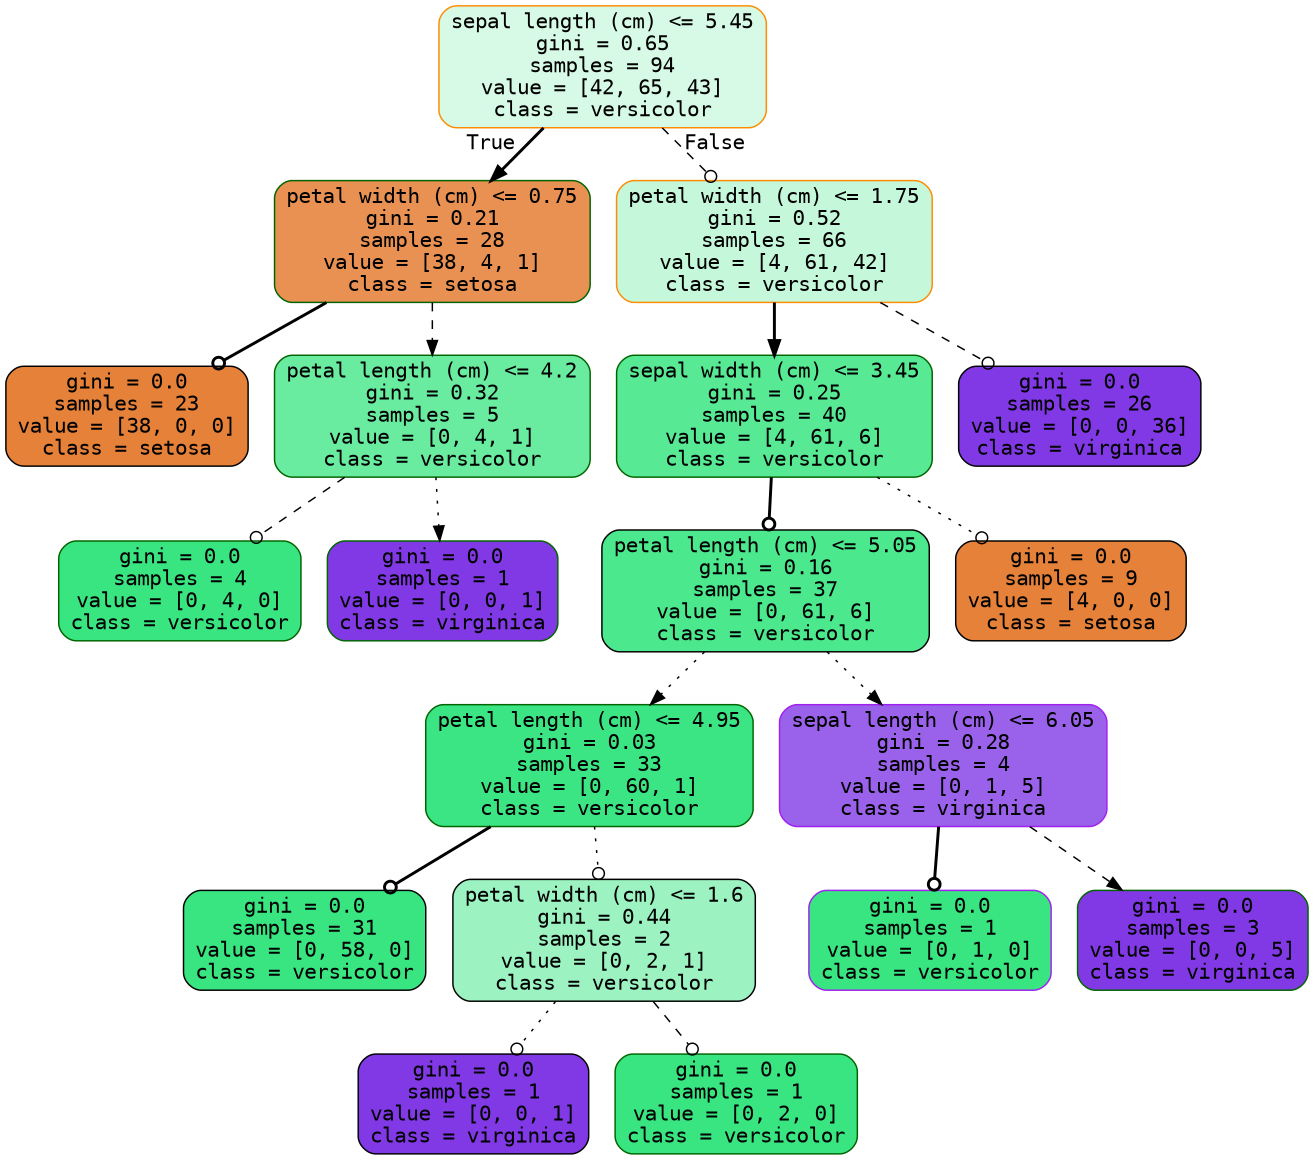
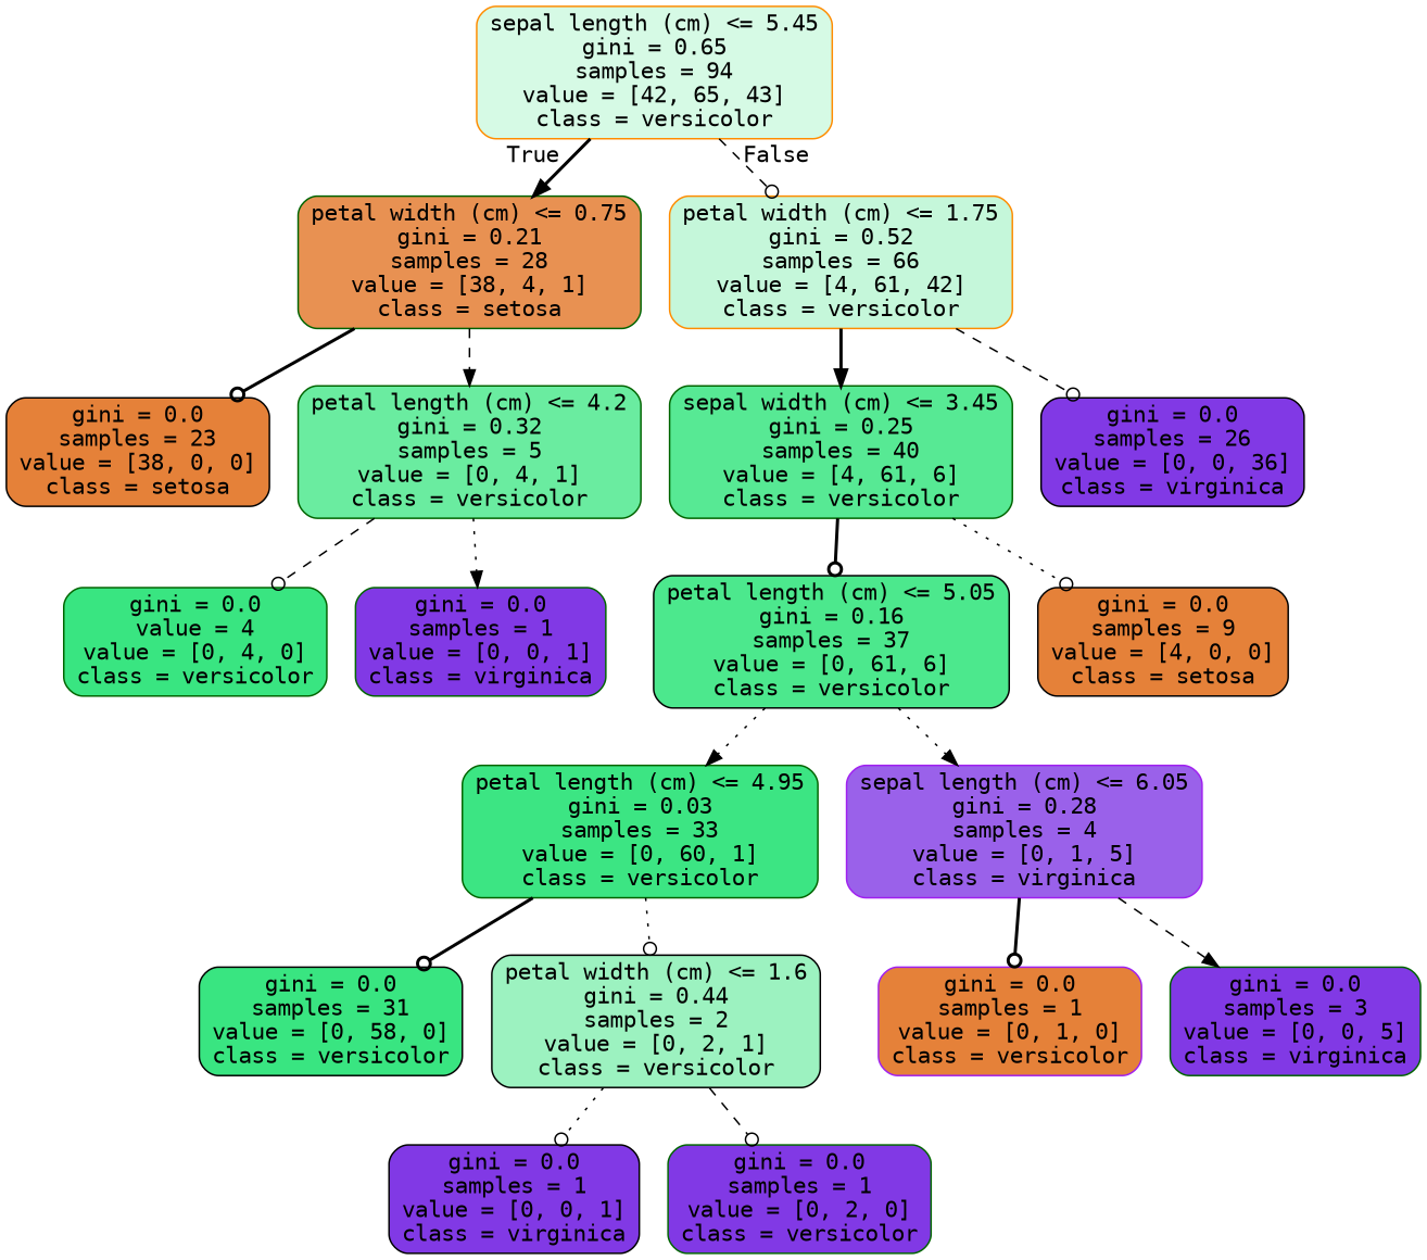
  digraph {
    fontname="DejaVu Sans Mono"
    node [color=darkgreen fillcolor="#8139e5" fontname="DejaVu Sans Mono" shape=box style="filled, rounded"]
    edge [arrowhead=odot fontname="DejaVu Sans Mono" style=bold]
    n1 [color=darkorange fillcolor="#d6fae5" label="sepal length (cm) <= 5.45\ngini = 0.65\nsamples = 94\nvalue = [42, 65, 43]\nclass = versicolor"]
    n2 [fillcolor="#e89152" label="petal width (cm) <= 0.75\ngini = 0.21\nsamples = 28\nvalue = [38, 4, 1]\nclass = setosa"]
    n3 [color=darkorange fillcolor="#c5f7da" label="petal width (cm) <= 1.75\ngini = 0.52\nsamples = 66\nvalue = [4, 61, 42]\nclass = versicolor"]
    n4 [color=black fillcolor="#e58139" label="gini = 0.0\nsamples = 23\nvalue = [38, 0, 0]\nclass = setosa"]
    n5 [fillcolor="#6aeca0" label="petal length (cm) <= 4.2\ngini = 0.32\nsamples = 5\nvalue = [0, 4, 1]\nclass = versicolor"]
    n6 [fillcolor="#57e994" label="sepal width (cm) <= 3.45\ngini = 0.25\nsamples = 40\nvalue = [4, 61, 6]\nclass = versicolor"]
    n7 [color=black label="gini = 0.0\nsamples = 26\nvalue = [0, 0, 36]\nclass = virginica"]
-   n8 [fillcolor="#39e581" label="gini = 0.0\nsamples = 4\nvalue = [0, 4, 0]\nclass = versicolor"]
+   n8 [fillcolor="#39e581" label="gini = 0.0\nvalue = 4\nvalue = [0, 4, 0]\nclass = versicolor"]
    n9 [label="gini = 0.0\nsamples = 1\nvalue = [0, 0, 1]\nclass = virginica"]
    n10 [color=black fillcolor="#4ce88d" label="petal length (cm) <= 5.05\ngini = 0.16\nsamples = 37\nvalue = [0, 61, 6]\nclass = versicolor"]
    n11 [color=black fillcolor="#e58139" label="gini = 0.0\nsamples = 9\nvalue = [4, 0, 0]\nclass = setosa"]
    n12 [fillcolor="#3ce583" label="petal length (cm) <= 4.95\ngini = 0.03\nsamples = 33\nvalue = [0, 60, 1]\nclass = versicolor"]
    n13 [color=purple fillcolor="#9a61ea" label="sepal length (cm) <= 6.05\ngini = 0.28\nsamples = 4\nvalue = [0, 1, 5]\nclass = virginica"]
    n14 [color=black fillcolor="#39e581" label="gini = 0.0\nsamples = 31\nvalue = [0, 58, 0]\nclass = versicolor"]
    n15 [color=black fillcolor="#9cf2c0" label="petal width (cm) <= 1.6\ngini = 0.44\nsamples = 2\nvalue = [0, 2, 1]\nclass = versicolor"]
-   n16 [color=purple fillcolor="#39e581" label="gini = 0.0\nsamples = 1\nvalue = [0, 1, 0]\nclass = versicolor"]
+   n16 [color=purple fillcolor="#e58139" label="gini = 0.0\nsamples = 1\nvalue = [0, 1, 0]\nclass = versicolor"]
    n17 [label="gini = 0.0\nsamples = 3\nvalue = [0, 0, 5]\nclass = virginica"]
    n18 [color=black label="gini = 0.0\nsamples = 1\nvalue = [0, 0, 1]\nclass = virginica"]
-   n19 [fillcolor="#39e581" label="gini = 0.0\nsamples = 1\nvalue = [0, 2, 0]\nclass = versicolor"]
+   n19 [label="gini = 0.0\nsamples = 1\nvalue = [0, 2, 0]\nclass = versicolor"]
    n1 -> n2 [arrowhead=normal headlabel=True labelangle=45 labeldistance=2.5]
    n1 -> n3 [headlabel=False labelangle=-45 labeldistance=2.5 style=dashed]
    n2 -> n4
    n2 -> n5 [arrowhead=normal style=dashed]
    n3 -> n6 [arrowhead=normal]
    n3 -> n7 [style=dashed]
    n5 -> n8 [style=dashed]
    n5 -> n9 [arrowhead=normal style=dotted]
    n6 -> n10
    n6 -> n11 [style=dotted]
    n10 -> n12 [arrowhead=normal style=dotted]
    n10 -> n13 [arrowhead=normal style=dotted]
    n12 -> n14
    n12 -> n15 [style=dotted]
    n13 -> n16
    n13 -> n17 [arrowhead=normal style=dashed]
    n15 -> n18 [style=dotted]
    n15 -> n19 [style=dashed]
  }
